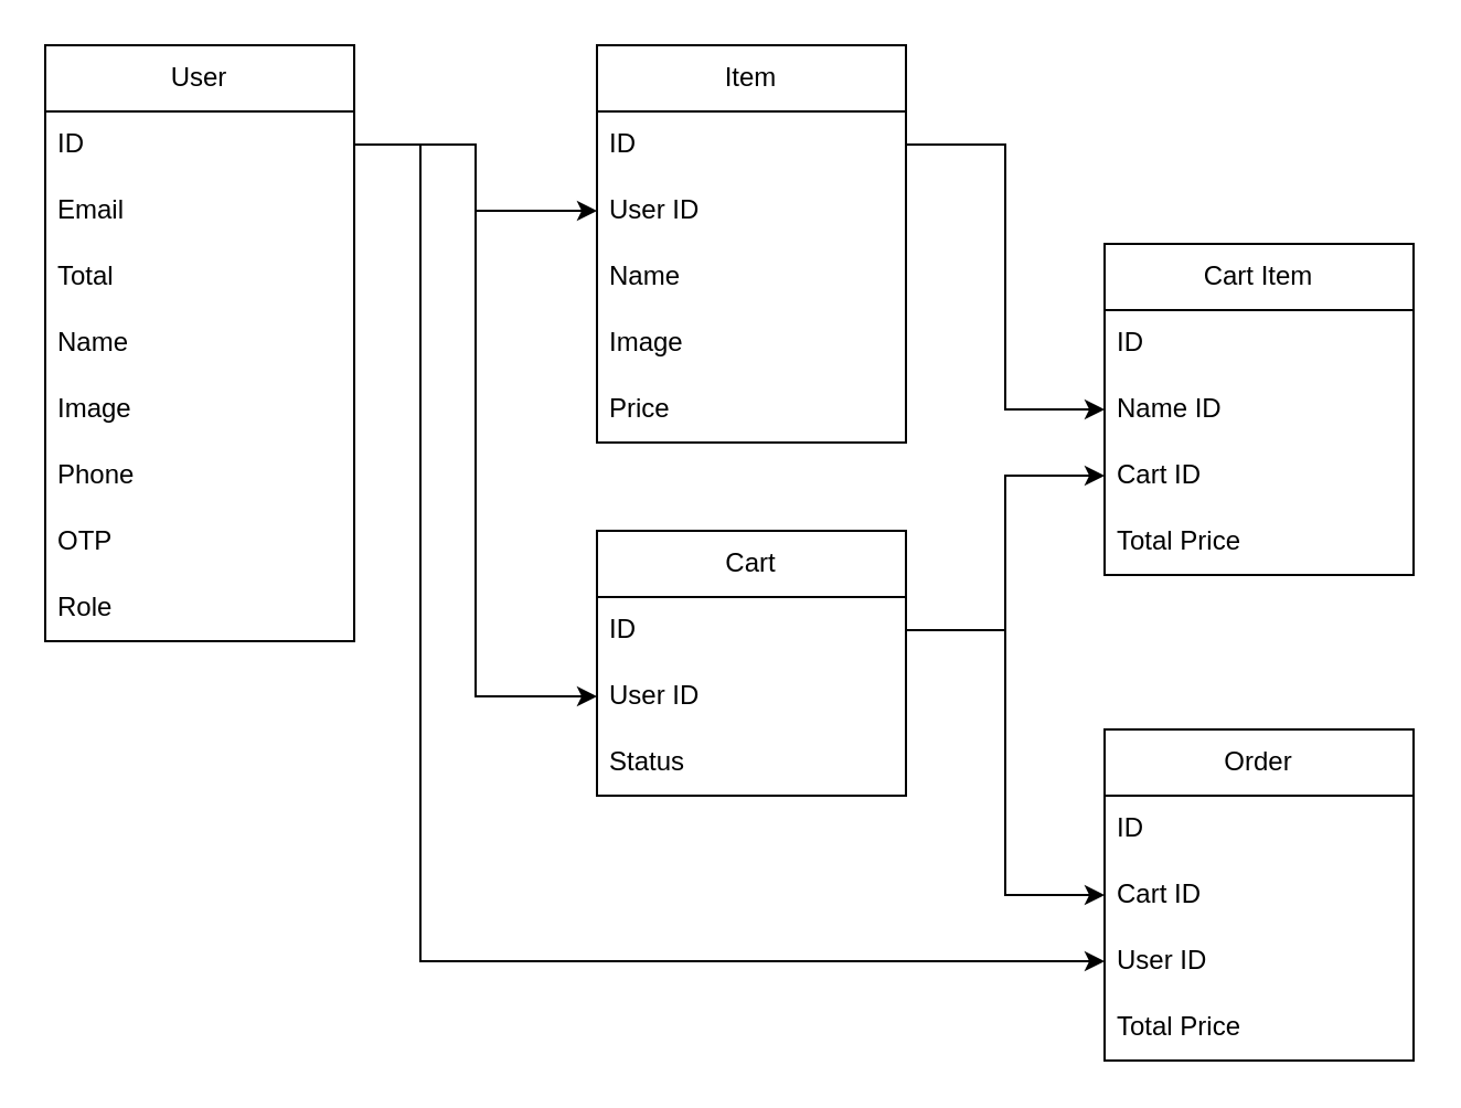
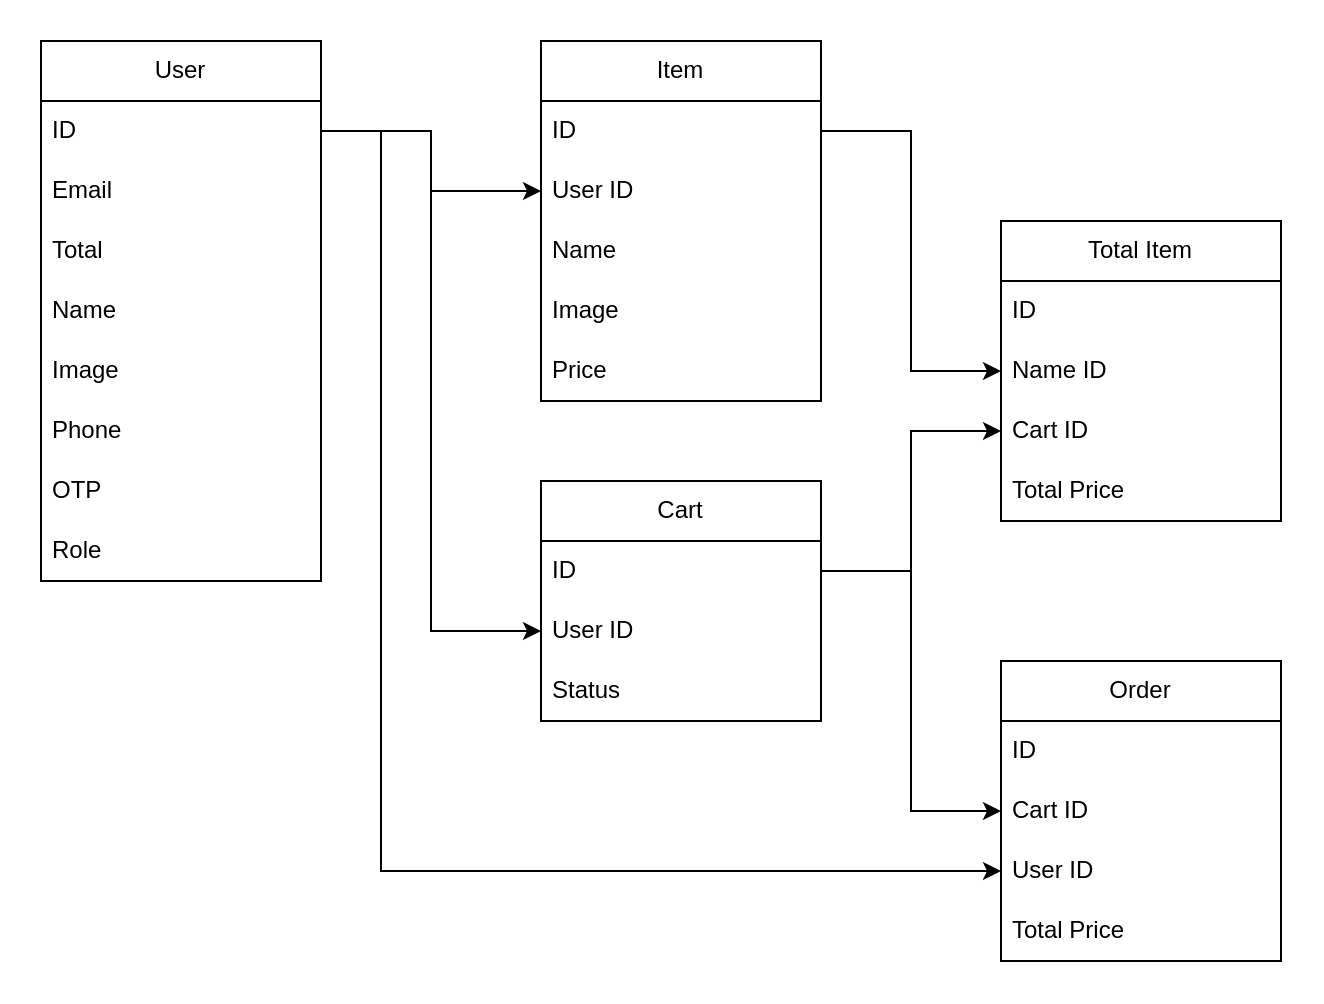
  <mxCell id="0" />
  <mxCell id="1" parent="0" />
  <mxCell id="2" value="User" style="swimlane;fontStyle=0;childLayout=stackLayout;horizontal=1;startSize=30;horizontalStack=0;resizeParent=1;resizeParentMax=0;resizeLast=0;collapsible=1;marginBottom=0;whiteSpace=wrap;html=1;" vertex="1" parent="1"><mxGeometry x="20" y="20" width="140" height="270" as="geometry" /></mxCell>
  <mxCell id="3" value="ID" style="text;strokeColor=none;fillColor=none;align=left;verticalAlign=middle;spacingLeft=4;spacingRight=4;overflow=hidden;points=[[0,0.5],[1,0.5]];portConstraint=eastwest;rotatable=0;whiteSpace=wrap;html=1;" vertex="1" parent="2"><mxGeometry y="30" width="140" height="30" as="geometry" /></mxCell>
  <mxCell id="4" value="Email" style="text;strokeColor=none;fillColor=none;align=left;verticalAlign=middle;spacingLeft=4;spacingRight=4;overflow=hidden;points=[[0,0.5],[1,0.5]];portConstraint=eastwest;rotatable=0;whiteSpace=wrap;html=1;" vertex="1" parent="2"><mxGeometry y="60" width="140" height="30" as="geometry" /></mxCell>
  <mxCell id="5" value="Total" style="text;strokeColor=none;fillColor=none;align=left;verticalAlign=middle;spacingLeft=4;spacingRight=4;overflow=hidden;points=[[0,0.5],[1,0.5]];portConstraint=eastwest;rotatable=0;whiteSpace=wrap;html=1;" vertex="1" parent="2"><mxGeometry y="90" width="140" height="30" as="geometry" /></mxCell>
  <mxCell id="6" value="Name" style="text;strokeColor=none;fillColor=none;align=left;verticalAlign=middle;spacingLeft=4;spacingRight=4;overflow=hidden;points=[[0,0.5],[1,0.5]];portConstraint=eastwest;rotatable=0;whiteSpace=wrap;html=1;" vertex="1" parent="2"><mxGeometry y="120" width="140" height="30" as="geometry" /></mxCell>
  <mxCell id="7" value="Image" style="text;strokeColor=none;fillColor=none;align=left;verticalAlign=middle;spacingLeft=4;spacingRight=4;overflow=hidden;points=[[0,0.5],[1,0.5]];portConstraint=eastwest;rotatable=0;whiteSpace=wrap;html=1;" vertex="1" parent="2"><mxGeometry y="150" width="140" height="30" as="geometry" /></mxCell>
  <mxCell id="8" value="Phone" style="text;strokeColor=none;fillColor=none;align=left;verticalAlign=middle;spacingLeft=4;spacingRight=4;overflow=hidden;points=[[0,0.5],[1,0.5]];portConstraint=eastwest;rotatable=0;whiteSpace=wrap;html=1;" vertex="1" parent="2"><mxGeometry y="180" width="140" height="30" as="geometry" /></mxCell>
  <mxCell id="9" value="OTP" style="text;strokeColor=none;fillColor=none;align=left;verticalAlign=middle;spacingLeft=4;spacingRight=4;overflow=hidden;points=[[0,0.5],[1,0.5]];portConstraint=eastwest;rotatable=0;whiteSpace=wrap;html=1;" vertex="1" parent="2"><mxGeometry y="210" width="140" height="30" as="geometry" /></mxCell>
  <mxCell id="10" value="Role" style="text;strokeColor=none;fillColor=none;align=left;verticalAlign=middle;spacingLeft=4;spacingRight=4;overflow=hidden;points=[[0,0.5],[1,0.5]];portConstraint=eastwest;rotatable=0;whiteSpace=wrap;html=1;" vertex="1" parent="2"><mxGeometry y="240" width="140" height="30" as="geometry" /></mxCell>
  <mxCell id="11" value="Item" style="swimlane;fontStyle=0;childLayout=stackLayout;horizontal=1;startSize=30;horizontalStack=0;resizeParent=1;resizeParentMax=0;resizeLast=0;collapsible=1;marginBottom=0;whiteSpace=wrap;html=1;" vertex="1" parent="1"><mxGeometry x="270" y="20" width="140" height="180" as="geometry" /></mxCell>
  <mxCell id="12" value="ID" style="text;strokeColor=none;fillColor=none;align=left;verticalAlign=middle;spacingLeft=4;spacingRight=4;overflow=hidden;points=[[0,0.5],[1,0.5]];portConstraint=eastwest;rotatable=0;whiteSpace=wrap;html=1;" vertex="1" parent="11"><mxGeometry y="30" width="140" height="30" as="geometry" /></mxCell>
  <mxCell id="13" value="User ID" style="text;strokeColor=none;fillColor=none;align=left;verticalAlign=middle;spacingLeft=4;spacingRight=4;overflow=hidden;points=[[0,0.5],[1,0.5]];portConstraint=eastwest;rotatable=0;whiteSpace=wrap;html=1;" vertex="1" parent="11"><mxGeometry y="60" width="140" height="30" as="geometry" /></mxCell>
  <mxCell id="14" value="Name" style="text;strokeColor=none;fillColor=none;align=left;verticalAlign=middle;spacingLeft=4;spacingRight=4;overflow=hidden;points=[[0,0.5],[1,0.5]];portConstraint=eastwest;rotatable=0;whiteSpace=wrap;html=1;" vertex="1" parent="11"><mxGeometry y="90" width="140" height="30" as="geometry" /></mxCell>
  <mxCell id="15" value="Image" style="text;strokeColor=none;fillColor=none;align=left;verticalAlign=middle;spacingLeft=4;spacingRight=4;overflow=hidden;points=[[0,0.5],[1,0.5]];portConstraint=eastwest;rotatable=0;whiteSpace=wrap;html=1;" vertex="1" parent="11"><mxGeometry y="120" width="140" height="30" as="geometry" /></mxCell>
  <mxCell id="16" value="Price" style="text;strokeColor=none;fillColor=none;align=left;verticalAlign=middle;spacingLeft=4;spacingRight=4;overflow=hidden;points=[[0,0.5],[1,0.5]];portConstraint=eastwest;rotatable=0;whiteSpace=wrap;html=1;" vertex="1" parent="11"><mxGeometry y="150" width="140" height="30" as="geometry" /></mxCell>
  <mxCell id="17" style="edgeStyle=orthogonalEdgeStyle;rounded=0;orthogonalLoop=1;jettySize=auto;html=1;exitX=1;exitY=0.5;exitDx=0;exitDy=0;entryX=0;entryY=0.5;entryDx=0;entryDy=0;" edge="1" parent="1" source="3" target="13"><mxGeometry relative="1" as="geometry" /></mxCell>
- <mxCell id="18" value="Cart Item" style="swimlane;fontStyle=0;childLayout=stackLayout;horizontal=1;startSize=30;horizontalStack=0;resizeParent=1;resizeParentMax=0;resizeLast=0;collapsible=1;marginBottom=0;whiteSpace=wrap;html=1;" vertex="1" parent="1"><mxGeometry x="500" y="110" width="140" height="150" as="geometry" /></mxCell>
+ <mxCell id="18" value="Total Item" style="swimlane;fontStyle=0;childLayout=stackLayout;horizontal=1;startSize=30;horizontalStack=0;resizeParent=1;resizeParentMax=0;resizeLast=0;collapsible=1;marginBottom=0;whiteSpace=wrap;html=1;" vertex="1" parent="1"><mxGeometry x="500" y="110" width="140" height="150" as="geometry" /></mxCell>
  <mxCell id="19" value="ID" style="text;strokeColor=none;fillColor=none;align=left;verticalAlign=middle;spacingLeft=4;spacingRight=4;overflow=hidden;points=[[0,0.5],[1,0.5]];portConstraint=eastwest;rotatable=0;whiteSpace=wrap;html=1;" vertex="1" parent="18"><mxGeometry y="30" width="140" height="30" as="geometry" /></mxCell>
  <mxCell id="20" value="Name ID" style="text;strokeColor=none;fillColor=none;align=left;verticalAlign=middle;spacingLeft=4;spacingRight=4;overflow=hidden;points=[[0,0.5],[1,0.5]];portConstraint=eastwest;rotatable=0;whiteSpace=wrap;html=1;" vertex="1" parent="18"><mxGeometry y="60" width="140" height="30" as="geometry" /></mxCell>
  <mxCell id="21" value="Cart ID" style="text;strokeColor=none;fillColor=none;align=left;verticalAlign=middle;spacingLeft=4;spacingRight=4;overflow=hidden;points=[[0,0.5],[1,0.5]];portConstraint=eastwest;rotatable=0;whiteSpace=wrap;html=1;" vertex="1" parent="18"><mxGeometry y="90" width="140" height="30" as="geometry" /></mxCell>
  <mxCell id="22" value="Total Price" style="text;strokeColor=none;fillColor=none;align=left;verticalAlign=middle;spacingLeft=4;spacingRight=4;overflow=hidden;points=[[0,0.5],[1,0.5]];portConstraint=eastwest;rotatable=0;whiteSpace=wrap;html=1;" vertex="1" parent="18"><mxGeometry y="120" width="140" height="30" as="geometry" /></mxCell>
  <mxCell id="23" value="Cart" style="swimlane;fontStyle=0;childLayout=stackLayout;horizontal=1;startSize=30;horizontalStack=0;resizeParent=1;resizeParentMax=0;resizeLast=0;collapsible=1;marginBottom=0;whiteSpace=wrap;html=1;" vertex="1" parent="1"><mxGeometry x="270" y="240" width="140" height="120" as="geometry" /></mxCell>
  <mxCell id="24" value="ID" style="text;strokeColor=none;fillColor=none;align=left;verticalAlign=middle;spacingLeft=4;spacingRight=4;overflow=hidden;points=[[0,0.5],[1,0.5]];portConstraint=eastwest;rotatable=0;whiteSpace=wrap;html=1;" vertex="1" parent="23"><mxGeometry y="30" width="140" height="30" as="geometry" /></mxCell>
  <mxCell id="25" value="User ID" style="text;strokeColor=none;fillColor=none;align=left;verticalAlign=middle;spacingLeft=4;spacingRight=4;overflow=hidden;points=[[0,0.5],[1,0.5]];portConstraint=eastwest;rotatable=0;whiteSpace=wrap;html=1;" vertex="1" parent="23"><mxGeometry y="60" width="140" height="30" as="geometry" /></mxCell>
  <mxCell id="26" value="Status" style="text;strokeColor=none;fillColor=none;align=left;verticalAlign=middle;spacingLeft=4;spacingRight=4;overflow=hidden;points=[[0,0.5],[1,0.5]];portConstraint=eastwest;rotatable=0;whiteSpace=wrap;html=1;" vertex="1" parent="23"><mxGeometry y="90" width="140" height="30" as="geometry" /></mxCell>
  <mxCell id="27" style="edgeStyle=orthogonalEdgeStyle;rounded=0;orthogonalLoop=1;jettySize=auto;html=1;exitX=1;exitY=0.5;exitDx=0;exitDy=0;entryX=0;entryY=0.5;entryDx=0;entryDy=0;" edge="1" parent="1" source="3" target="25"><mxGeometry relative="1" as="geometry" /></mxCell>
  <mxCell id="28" style="edgeStyle=orthogonalEdgeStyle;rounded=0;orthogonalLoop=1;jettySize=auto;html=1;exitX=1;exitY=0.5;exitDx=0;exitDy=0;entryX=0;entryY=0.5;entryDx=0;entryDy=0;" edge="1" parent="1" source="12" target="18"><mxGeometry relative="1" as="geometry" /></mxCell>
  <mxCell id="29" style="edgeStyle=orthogonalEdgeStyle;rounded=0;orthogonalLoop=1;jettySize=auto;html=1;exitX=1;exitY=0.5;exitDx=0;exitDy=0;entryX=0;entryY=0.5;entryDx=0;entryDy=0;" edge="1" parent="1" source="24" target="21"><mxGeometry relative="1" as="geometry" /></mxCell>
  <mxCell id="30" value="Order" style="swimlane;fontStyle=0;childLayout=stackLayout;horizontal=1;startSize=30;horizontalStack=0;resizeParent=1;resizeParentMax=0;resizeLast=0;collapsible=1;marginBottom=0;whiteSpace=wrap;html=1;" vertex="1" parent="1"><mxGeometry x="500" y="330" width="140" height="150" as="geometry" /></mxCell>
  <mxCell id="31" value="ID" style="text;strokeColor=none;fillColor=none;align=left;verticalAlign=middle;spacingLeft=4;spacingRight=4;overflow=hidden;points=[[0,0.5],[1,0.5]];portConstraint=eastwest;rotatable=0;whiteSpace=wrap;html=1;" vertex="1" parent="30"><mxGeometry y="30" width="140" height="30" as="geometry" /></mxCell>
  <mxCell id="32" value="Cart ID" style="text;strokeColor=none;fillColor=none;align=left;verticalAlign=middle;spacingLeft=4;spacingRight=4;overflow=hidden;points=[[0,0.5],[1,0.5]];portConstraint=eastwest;rotatable=0;whiteSpace=wrap;html=1;" vertex="1" parent="30"><mxGeometry y="60" width="140" height="30" as="geometry" /></mxCell>
  <mxCell id="33" value="User ID" style="text;strokeColor=none;fillColor=none;align=left;verticalAlign=middle;spacingLeft=4;spacingRight=4;overflow=hidden;points=[[0,0.5],[1,0.5]];portConstraint=eastwest;rotatable=0;whiteSpace=wrap;html=1;" vertex="1" parent="30"><mxGeometry y="90" width="140" height="30" as="geometry" /></mxCell>
  <mxCell id="34" value="Total Price" style="text;strokeColor=none;fillColor=none;align=left;verticalAlign=middle;spacingLeft=4;spacingRight=4;overflow=hidden;points=[[0,0.5],[1,0.5]];portConstraint=eastwest;rotatable=0;whiteSpace=wrap;html=1;" vertex="1" parent="30"><mxGeometry y="120" width="140" height="30" as="geometry" /></mxCell>
  <mxCell id="35" style="edgeStyle=orthogonalEdgeStyle;rounded=0;orthogonalLoop=1;jettySize=auto;html=1;exitX=1;exitY=0.5;exitDx=0;exitDy=0;entryX=0;entryY=0.5;entryDx=0;entryDy=0;" edge="1" parent="1" source="24" target="32"><mxGeometry relative="1" as="geometry" /></mxCell>
  <mxCell id="36" style="edgeStyle=orthogonalEdgeStyle;rounded=0;orthogonalLoop=1;jettySize=auto;html=1;exitX=1;exitY=0.5;exitDx=0;exitDy=0;entryX=0;entryY=0.5;entryDx=0;entryDy=0;" edge="1" parent="1" source="3" target="33"><mxGeometry relative="1" as="geometry"><Array as="points"><mxPoint x="190" y="65" /><mxPoint x="190" y="435" /></Array></mxGeometry></mxCell>
